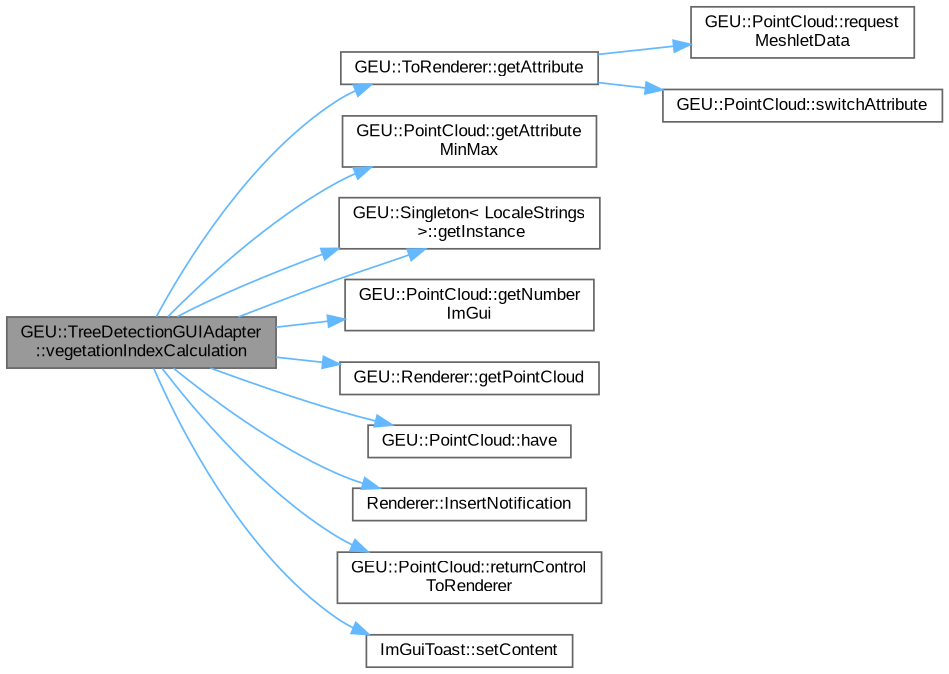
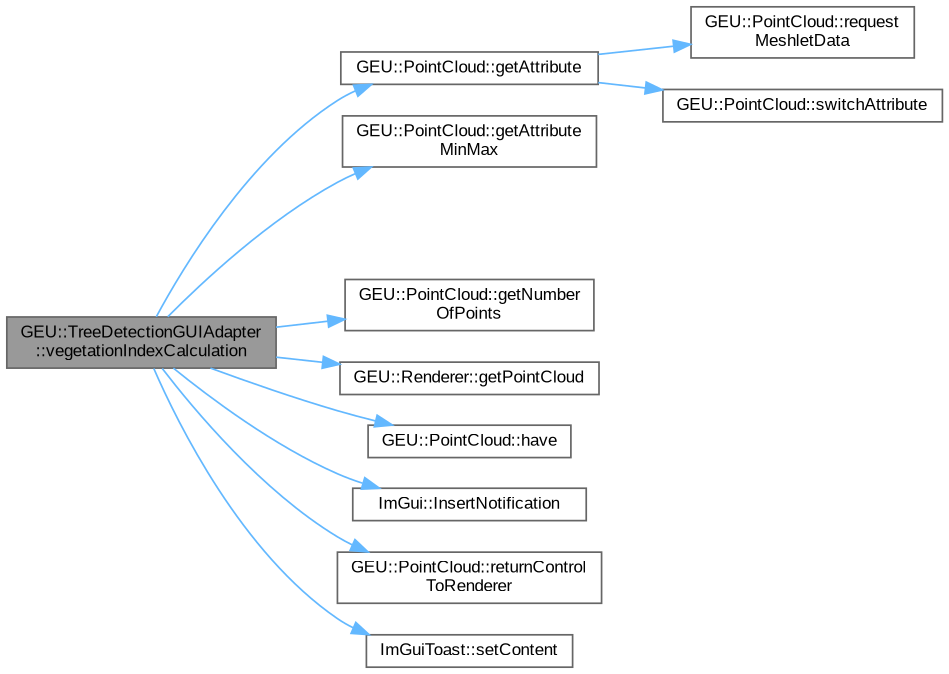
  digraph {
    fontname="Liberation Sans"
    rankdir=LR
    node [color=grey40 fillcolor=white fontname="Liberation Sans" fontsize=10 shape=box style=filled]
    edge [color=steelblue1 fontname="Liberation Sans" fontsize=10 labelfontname=Helvetica labelfontsize=10 style=solid]
    n1 [color=gray40 fillcolor=grey60 fontcolor=black height=0.2 label="GEU::TreeDetectionGUIAdapter\l::vegetationIndexCalculation" width=0.4]
-   n2 [height=0.2 label="GEU::ToRenderer::getAttribute" width=0.4]
+   n2 [height=0.2 label="GEU::PointCloud::getAttribute" width=0.4]
    n3 [height=0.2 label="GEU::PointCloud::getAttribute\lMinMax" width=0.4]
-   n4 [height=0.2 label="GEU::Singleton\< LocaleStrings\l \>::getInstance" width=0.4]
-   n5 [height=0.2 label="GEU::PointCloud::getNumber\lImGui" width=0.4]
+   n5 [height=0.2 label="GEU::PointCloud::getNumber\lOfPoints" width=0.4]
    n6 [height=0.2 label="GEU::Renderer::getPointCloud" width=0.4]
    n7 [height=0.2 label="GEU::PointCloud::have" width=0.4]
-   n8 [height=0.2 label="Renderer::InsertNotification" width=0.4]
+   n8 [height=0.2 label="ImGui::InsertNotification" width=0.4]
    n9 [height=0.2 label="GEU::PointCloud::returnControl\lToRenderer" width=0.4]
    n10 [height=0.2 label="ImGuiToast::setContent" width=0.4]
    n11 [height=0.2 label="GEU::PointCloud::request\lMeshletData" width=0.4]
    n12 [height=0.2 label="GEU::PointCloud::switchAttribute" width=0.4]
    n1 -> n2
    n1 -> n3
-   n1 -> n4
-   n1 -> n4
    n1 -> n5
    n1 -> n6
    n1 -> n7
    n1 -> n8
    n1 -> n9
    n1 -> n10
    n2 -> n11
    n2 -> n12
  }
